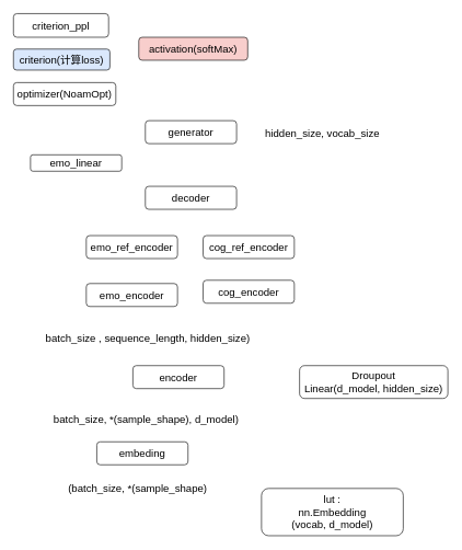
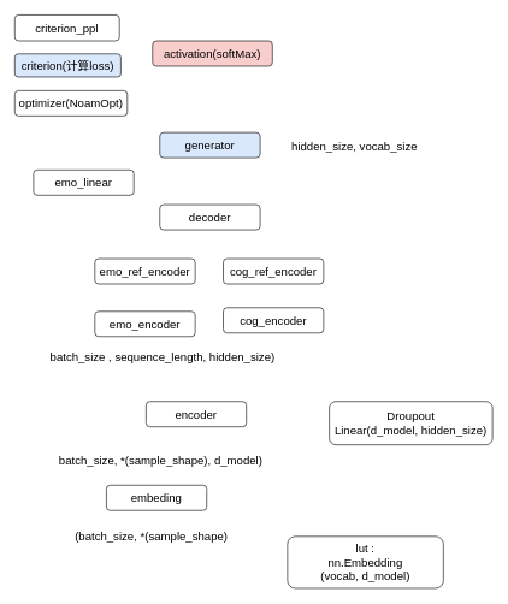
  <mxCell id="0" />
  <mxCell id="1" parent="0" />
  <mxCell id="2" value="embeding" style="rounded=1;whiteSpace=wrap;html=1;fontSize=16;" vertex="1" parent="1"><mxGeometry x="147" y="672" width="139" height="35" as="geometry" /></mxCell>
  <mxCell id="3" value="encoder" style="rounded=1;whiteSpace=wrap;html=1;fontSize=16;" vertex="1" parent="1"><mxGeometry x="202" y="556" width="139" height="35" as="geometry" /></mxCell>
  <mxCell id="4" value="emo_encoder" style="rounded=1;whiteSpace=wrap;html=1;fontSize=16;" vertex="1" parent="1"><mxGeometry x="131" y="431" width="139" height="35" as="geometry" /></mxCell>
  <mxCell id="5" value="cog_encoder" style="rounded=1;whiteSpace=wrap;html=1;fontSize=16;" vertex="1" parent="1"><mxGeometry x="309" y="426" width="139" height="35" as="geometry" /></mxCell>
  <mxCell id="6" value="emo_ref_encoder" style="rounded=1;whiteSpace=wrap;html=1;fontSize=16;" vertex="1" parent="1"><mxGeometry x="131" y="358" width="139" height="35" as="geometry" /></mxCell>
  <mxCell id="7" value="cog_ref_encoder" style="rounded=1;whiteSpace=wrap;html=1;fontSize=16;" vertex="1" parent="1"><mxGeometry x="309" y="358" width="139" height="35" as="geometry" /></mxCell>
  <mxCell id="8" value="decoder" style="rounded=1;whiteSpace=wrap;html=1;fontSize=16;" vertex="1" parent="1"><mxGeometry x="221" y="283" width="139" height="35" as="geometry" /></mxCell>
- <mxCell id="9" value="emo_linear" style="rounded=1;whiteSpace=wrap;html=1;fontSize=16;" vertex="1" parent="1"><mxGeometry x="46" y="235" width="139" height="25" as="geometry" /></mxCell>
- <mxCell id="10" value="generator" style="rounded=1;whiteSpace=wrap;html=1;fontSize=16;" vertex="1" parent="1"><mxGeometry x="221" y="183" width="139" height="35" as="geometry" /></mxCell>
+ <mxCell id="9" value="emo_linear" style="rounded=1;whiteSpace=wrap;html=1;fontSize=16;" vertex="1" parent="1"><mxGeometry x="46" y="235" width="139" height="35" as="geometry" /></mxCell>
+ <mxCell id="10" value="generator" style="rounded=1;whiteSpace=wrap;html=1;fontSize=16;fillColor=#dae8fc;" vertex="1" parent="1"><mxGeometry x="221" y="183" width="139" height="35" as="geometry" /></mxCell>
  <mxCell id="11" value="activation(softMax)" style="rounded=1;whiteSpace=wrap;html=1;fontSize=16;fillColor=#f8cecc;" vertex="1" parent="1"><mxGeometry x="211" y="56" width="166" height="35" as="geometry" /></mxCell>
  <mxCell id="12" value="criterion(计算loss)" style="rounded=1;whiteSpace=wrap;html=1;fontSize=16;fillColor=#dae8fc;" vertex="1" parent="1"><mxGeometry x="20" y="74" width="147" height="32" as="geometry" /></mxCell>
  <mxCell id="13" value="optimizer(NoamOpt)" style="rounded=1;whiteSpace=wrap;html=1;fontSize=16;" vertex="1" parent="1"><mxGeometry x="20" y="125" width="156" height="35" as="geometry" /></mxCell>
  <mxCell id="14" value="criterion_ppl" style="rounded=1;whiteSpace=wrap;html=1;fontSize=16;" vertex="1" parent="1"><mxGeometry x="20" y="20" width="145" height="36" as="geometry" /></mxCell>
  <mxCell id="15" value="lut :&lt;br&gt;nn.Embedding&lt;br&gt;(vocab, d_model)" style="rounded=1;whiteSpace=wrap;html=1;fontSize=16;" vertex="1" parent="1"><mxGeometry x="398" y="743" width="216" height="72" as="geometry" /></mxCell>
  <mxCell id="16" value="(batch_size, *(sample_shape)" style="text;html=1;strokeColor=none;fillColor=none;align=center;verticalAlign=middle;whiteSpace=wrap;rounded=0;fontSize=16;" vertex="1" parent="1"><mxGeometry x="82" y="727" width="255" height="30" as="geometry" /></mxCell>
  <mxCell id="17" value="batch_size, *(sample_shape), d_model)" style="text;html=1;strokeColor=none;fillColor=none;align=center;verticalAlign=middle;whiteSpace=wrap;rounded=0;fontSize=16;" vertex="1" parent="1"><mxGeometry x="65" y="622" width="315" height="30" as="geometry" /></mxCell>
- <mxCell id="18" value="batch_size , sequence_length, hidden_size)" style="text;html=1;strokeColor=none;fillColor=none;align=center;verticalAlign=middle;whiteSpace=wrap;rounded=0;fontSize=16;" vertex="1" parent="1"><mxGeometry x="52" y="499" width="346" height="30" as="geometry" /></mxCell>
- <mxCell id="19" value="Droupout&lt;br&gt;Linear(d_model, hidden_size)" style="rounded=1;whiteSpace=wrap;html=1;fontSize=16;" vertex="1" parent="1"><mxGeometry x="456" y="556" width="226" height="50" as="geometry" /></mxCell>
+ <mxCell id="18" value="batch_size , sequence_length, hidden_size)" style="text;html=1;strokeColor=none;fillColor=none;align=center;verticalAlign=middle;whiteSpace=wrap;rounded=0;fontSize=16;" vertex="1" parent="1"><mxGeometry x="52" y="479" width="346" height="30" as="geometry" /></mxCell>
+ <mxCell id="19" value="Droupout&lt;br&gt;Linear(d_model, hidden_size)" style="rounded=1;whiteSpace=wrap;html=1;fontSize=16;" vertex="1" parent="1"><mxGeometry x="456" y="556" width="226" height="60" as="geometry" /></mxCell>
  <mxCell id="20" value="hidden_size, vocab_size" style="text;html=1;strokeColor=none;fillColor=none;align=center;verticalAlign=middle;whiteSpace=wrap;rounded=0;fontSize=16;" vertex="1" parent="1"><mxGeometry x="393" y="188" width="196" height="30" as="geometry" /></mxCell>
